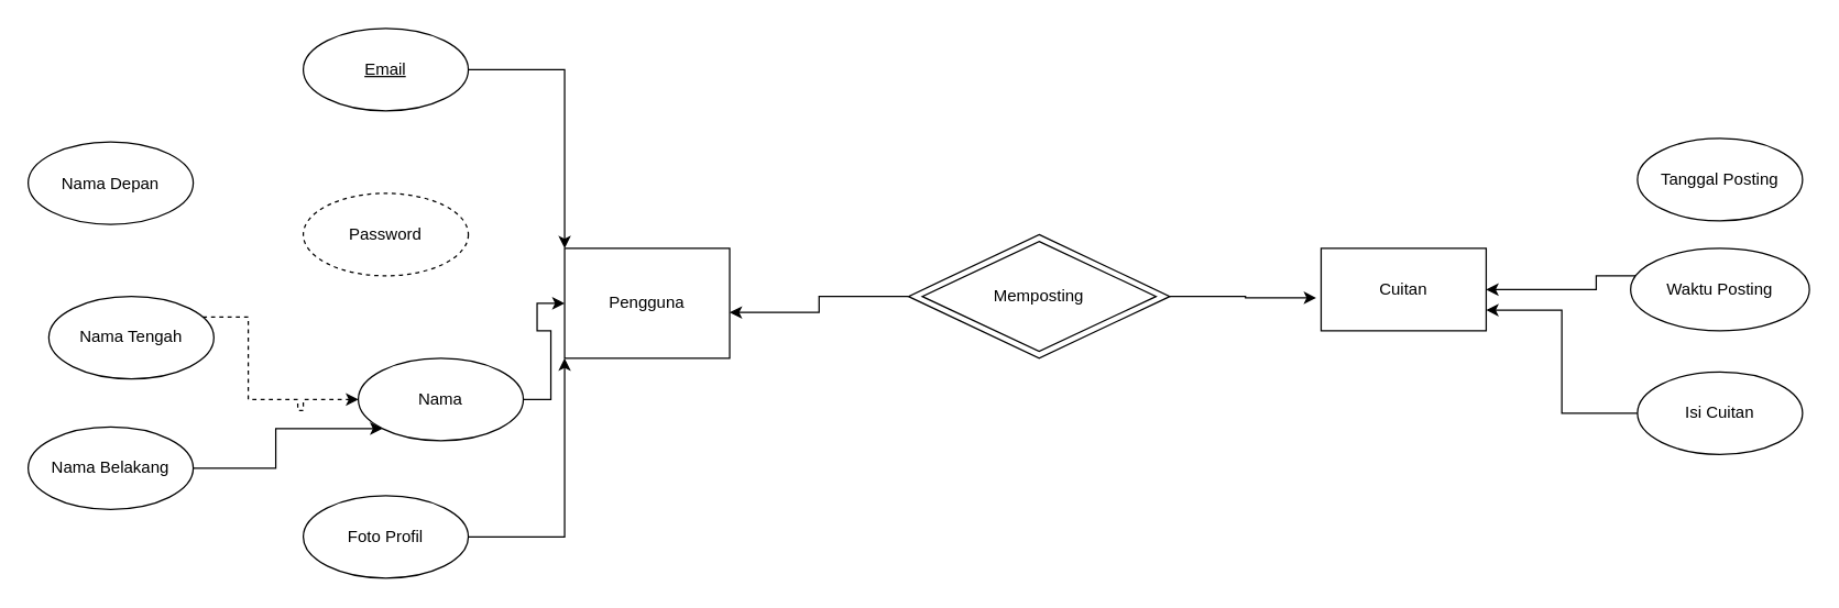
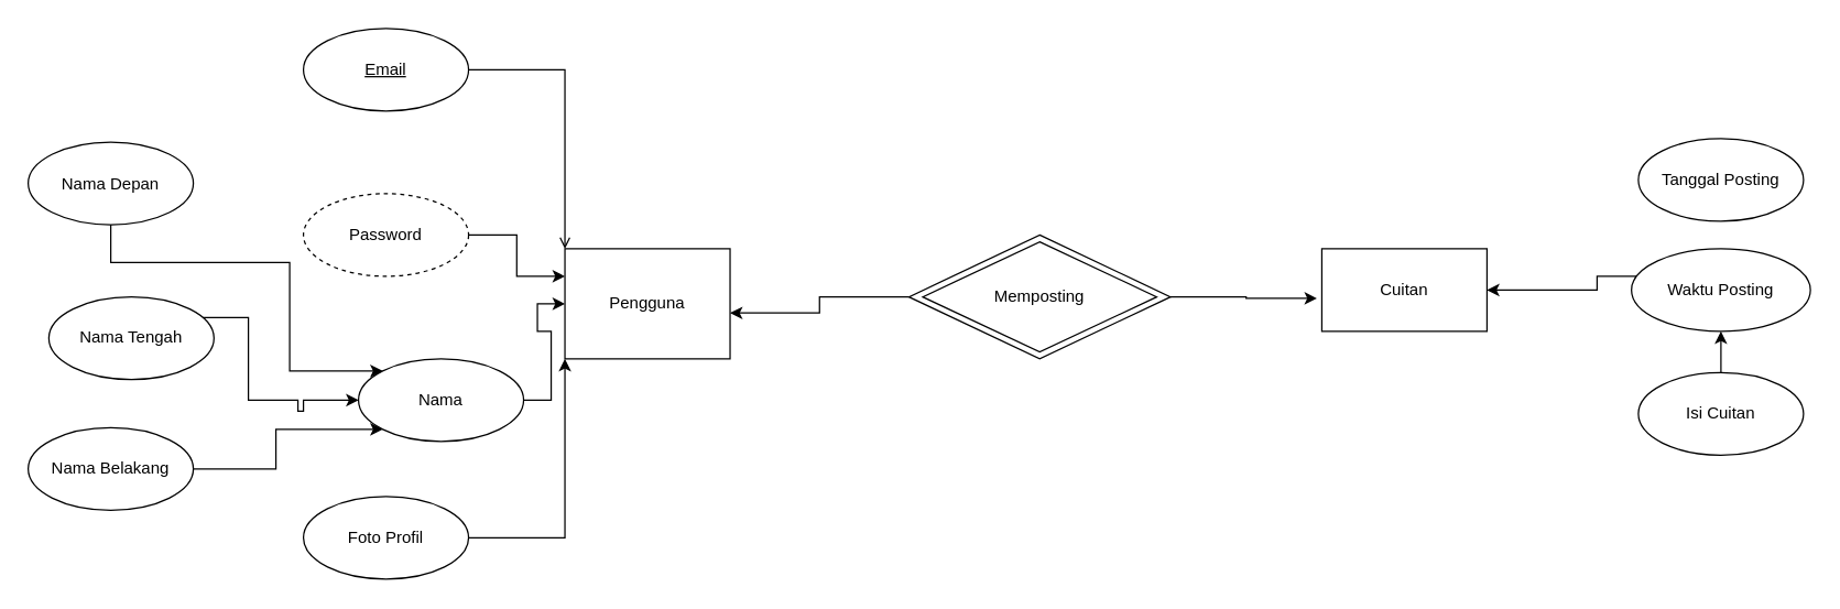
  <mxCell id="0" />
  <mxCell id="1" parent="0" />
  <mxCell id="2" value="Pengguna" style="rounded=0;whiteSpace=wrap;html=1;" vertex="1" parent="1"><mxGeometry x="410" y="180" width="120" height="80" as="geometry" /></mxCell>
  <mxCell id="3" value="Cuitan" style="rounded=0;whiteSpace=wrap;html=1;" vertex="1" parent="1"><mxGeometry x="960" y="180" width="120" height="60" as="geometry" /></mxCell>
  <mxCell id="4" value="" style="group" vertex="1" connectable="0" parent="1"><mxGeometry x="660" y="170" width="190" height="90" as="geometry" /></mxCell>
  <mxCell id="5" value="" style="rhombus;whiteSpace=wrap;html=1;" vertex="1" parent="4"><mxGeometry width="190" height="90" as="geometry" /></mxCell>
  <mxCell id="6" value="Memposting" style="rhombus;whiteSpace=wrap;html=1;" vertex="1" parent="4"><mxGeometry x="10" y="5" width="170" height="80" as="geometry" /></mxCell>
  <mxCell id="7" style="edgeStyle=orthogonalEdgeStyle;rounded=0;orthogonalLoop=1;jettySize=auto;html=1;entryX=-0.03;entryY=0.6;entryDx=0;entryDy=0;entryPerimeter=0;" edge="1" parent="1" source="5" target="3"><mxGeometry relative="1" as="geometry" /></mxCell>
  <mxCell id="8" style="edgeStyle=orthogonalEdgeStyle;rounded=0;orthogonalLoop=1;jettySize=auto;html=1;entryX=1;entryY=0.583;entryDx=0;entryDy=0;entryPerimeter=0;" edge="1" parent="1" source="5" target="2"><mxGeometry relative="1" as="geometry" /></mxCell>
- <mxCell id="9" style="edgeStyle=orthogonalEdgeStyle;rounded=0;orthogonalLoop=1;jettySize=auto;html=1;entryX=0;entryY=0;entryDx=0;entryDy=0;" edge="1" parent="1" source="10" target="2"><mxGeometry relative="1" as="geometry" /></mxCell>
+ <mxCell id="9" style="edgeStyle=orthogonalEdgeStyle;rounded=0;orthogonalLoop=1;jettySize=auto;html=1;entryX=0;entryY=0;entryDx=0;entryDy=0;endArrow=open;" edge="1" parent="1" source="10" target="2"><mxGeometry relative="1" as="geometry" /></mxCell>
  <mxCell id="10" value="&lt;u&gt;Email&lt;/u&gt;" style="ellipse;whiteSpace=wrap;html=1;" vertex="1" parent="1"><mxGeometry x="220" y="20" width="120" height="60" as="geometry" /></mxCell>
+ <mxCell id="11" style="edgeStyle=orthogonalEdgeStyle;rounded=0;orthogonalLoop=1;jettySize=auto;html=1;entryX=0;entryY=0.25;entryDx=0;entryDy=0;" edge="1" parent="1" source="12" target="2"><mxGeometry relative="1" as="geometry" /></mxCell>
  <mxCell id="12" value="Password" style="ellipse;whiteSpace=wrap;html=1;dashed=1;" vertex="1" parent="1"><mxGeometry x="220" y="140" width="120" height="60" as="geometry" /></mxCell>
  <mxCell id="13" style="edgeStyle=orthogonalEdgeStyle;rounded=0;orthogonalLoop=1;jettySize=auto;html=1;entryX=0;entryY=0.5;entryDx=0;entryDy=0;" edge="1" parent="1" source="14" target="2"><mxGeometry relative="1" as="geometry" /></mxCell>
  <mxCell id="14" value="Nama" style="ellipse;whiteSpace=wrap;html=1;" vertex="1" parent="1"><mxGeometry x="260" y="260" width="120" height="60" as="geometry" /></mxCell>
  <mxCell id="15" style="edgeStyle=orthogonalEdgeStyle;rounded=0;orthogonalLoop=1;jettySize=auto;html=1;entryX=0;entryY=1;entryDx=0;entryDy=0;" edge="1" parent="1" source="16" target="2"><mxGeometry relative="1" as="geometry" /></mxCell>
  <mxCell id="16" value="Foto Profil" style="ellipse;whiteSpace=wrap;html=1;" vertex="1" parent="1"><mxGeometry x="220" y="360" width="120" height="60" as="geometry" /></mxCell>
  <mxCell id="17" value="Nama Tengah" style="ellipse;whiteSpace=wrap;html=1;" vertex="1" parent="1"><mxGeometry x="35" y="215" width="120" height="60" as="geometry" /></mxCell>
+ <mxCell id="18" style="edgeStyle=orthogonalEdgeStyle;rounded=0;orthogonalLoop=1;jettySize=auto;html=1;entryX=0;entryY=0;entryDx=0;entryDy=0;" edge="1" parent="1" source="19" target="14"><mxGeometry relative="1" as="geometry"><Array as="points"><mxPoint x="80" y="190" /><mxPoint x="210" y="190" /><mxPoint x="210" y="269" /></Array></mxGeometry></mxCell>
  <mxCell id="19" value="Nama Depan" style="ellipse;whiteSpace=wrap;html=1;" vertex="1" parent="1"><mxGeometry x="20" y="102.5" width="120" height="60" as="geometry" /></mxCell>
  <mxCell id="20" style="edgeStyle=orthogonalEdgeStyle;rounded=0;orthogonalLoop=1;jettySize=auto;html=1;entryX=0;entryY=1;entryDx=0;entryDy=0;" edge="1" parent="1" source="21" target="14"><mxGeometry relative="1" as="geometry" /></mxCell>
  <mxCell id="21" value="Nama Belakang" style="ellipse;whiteSpace=wrap;html=1;" vertex="1" parent="1"><mxGeometry x="20" y="310" width="120" height="60" as="geometry" /></mxCell>
  <mxCell id="22" value="Tanggal Posting" style="ellipse;whiteSpace=wrap;html=1;" vertex="1" parent="1"><mxGeometry x="1190" y="100" width="120" height="60" as="geometry" /></mxCell>
  <mxCell id="23" style="edgeStyle=orthogonalEdgeStyle;rounded=0;orthogonalLoop=1;jettySize=auto;html=1;entryX=1;entryY=0.5;entryDx=0;entryDy=0;" edge="1" parent="1" source="24" target="3"><mxGeometry relative="1" as="geometry"><Array as="points"><mxPoint x="1160" y="200" /><mxPoint x="1160" y="210" /></Array></mxGeometry></mxCell>
  <mxCell id="24" value="Waktu Posting" style="ellipse;whiteSpace=wrap;html=1;" vertex="1" parent="1"><mxGeometry x="1185" y="180" width="130" height="60" as="geometry" /></mxCell>
- <mxCell id="25" style="edgeStyle=orthogonalEdgeStyle;rounded=0;orthogonalLoop=1;jettySize=auto;html=1;entryX=1;entryY=0.75;entryDx=0;entryDy=0;" edge="1" parent="1" source="26" target="3"><mxGeometry relative="1" as="geometry" /></mxCell>
+ <mxCell id="25" style="edgeStyle=orthogonalEdgeStyle;rounded=0;orthogonalLoop=1;jettySize=auto;html=1;" edge="1" parent="1" source="26" target="24"><mxGeometry relative="1" as="geometry" /></mxCell>
  <mxCell id="26" value="Isi Cuitan" style="ellipse;whiteSpace=wrap;html=1;" vertex="1" parent="1"><mxGeometry x="1190" y="270" width="120" height="60" as="geometry" /></mxCell>
- <mxCell id="27" style="edgeStyle=orthogonalEdgeStyle;rounded=0;orthogonalLoop=1;jettySize=auto;html=1;entryX=0;entryY=0.5;entryDx=0;entryDy=0;dashed=1;" edge="1" parent="1" source="17" target="14"><mxGeometry relative="1" as="geometry"><Array as="points"><mxPoint x="180" y="230" /><mxPoint x="180" y="290" /><mxPoint x="216" y="290" /><mxPoint x="216" y="298" /><mxPoint x="220" y="298" /></Array></mxGeometry></mxCell>
+ <mxCell id="27" style="edgeStyle=orthogonalEdgeStyle;rounded=0;orthogonalLoop=1;jettySize=auto;html=1;entryX=0;entryY=0.5;entryDx=0;entryDy=0;" edge="1" parent="1" source="17" target="14"><mxGeometry relative="1" as="geometry"><Array as="points"><mxPoint x="180" y="230" /><mxPoint x="180" y="290" /><mxPoint x="216" y="290" /><mxPoint x="216" y="298" /><mxPoint x="220" y="298" /></Array></mxGeometry></mxCell>
